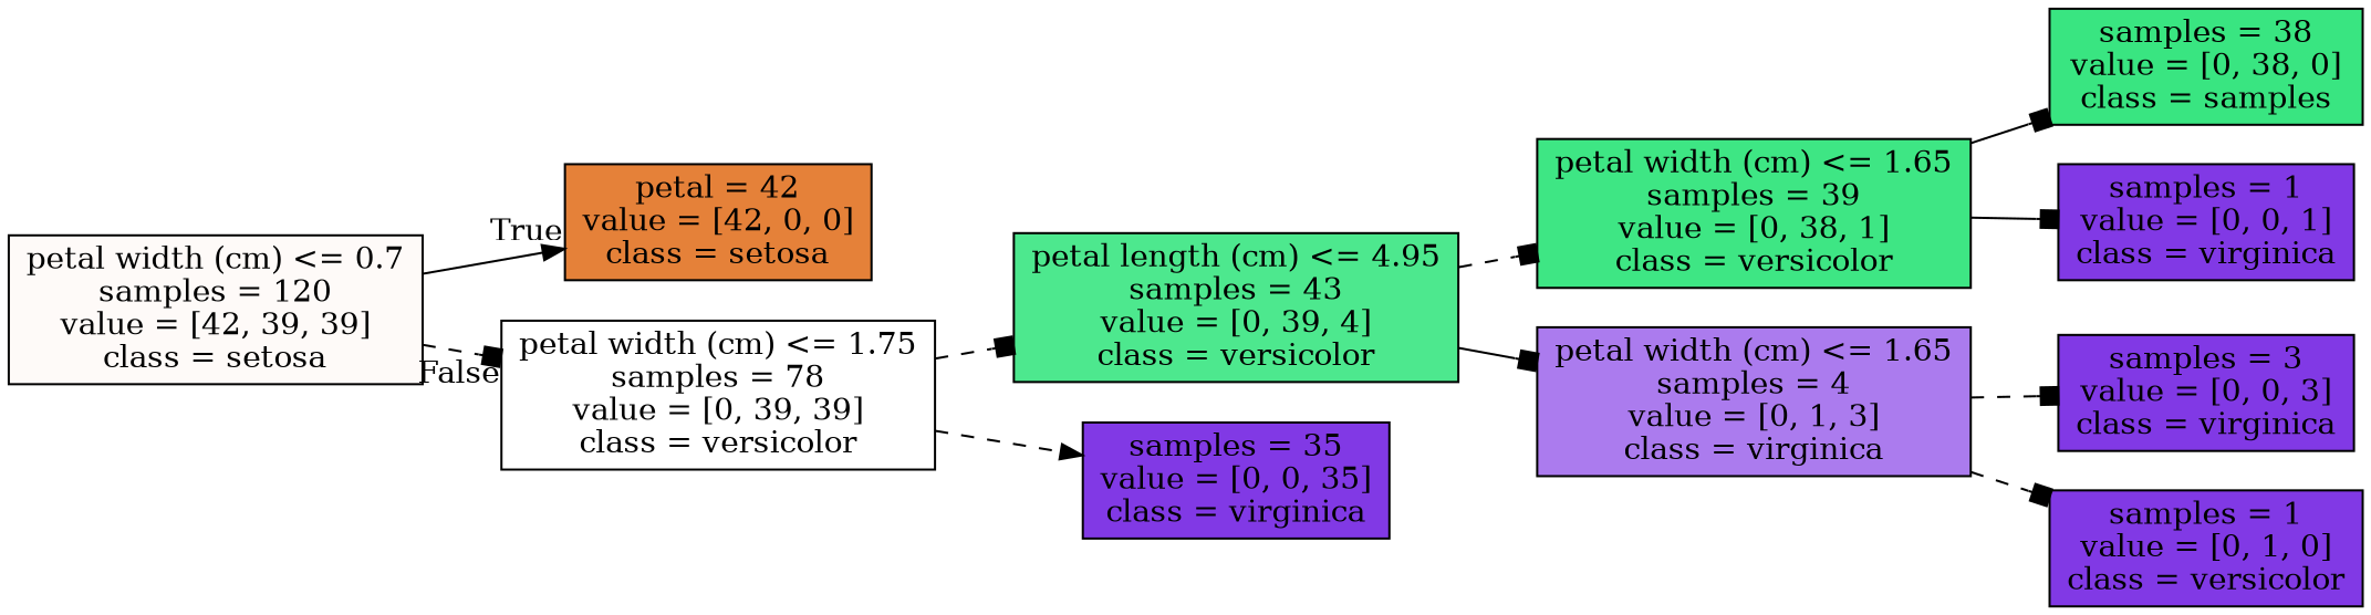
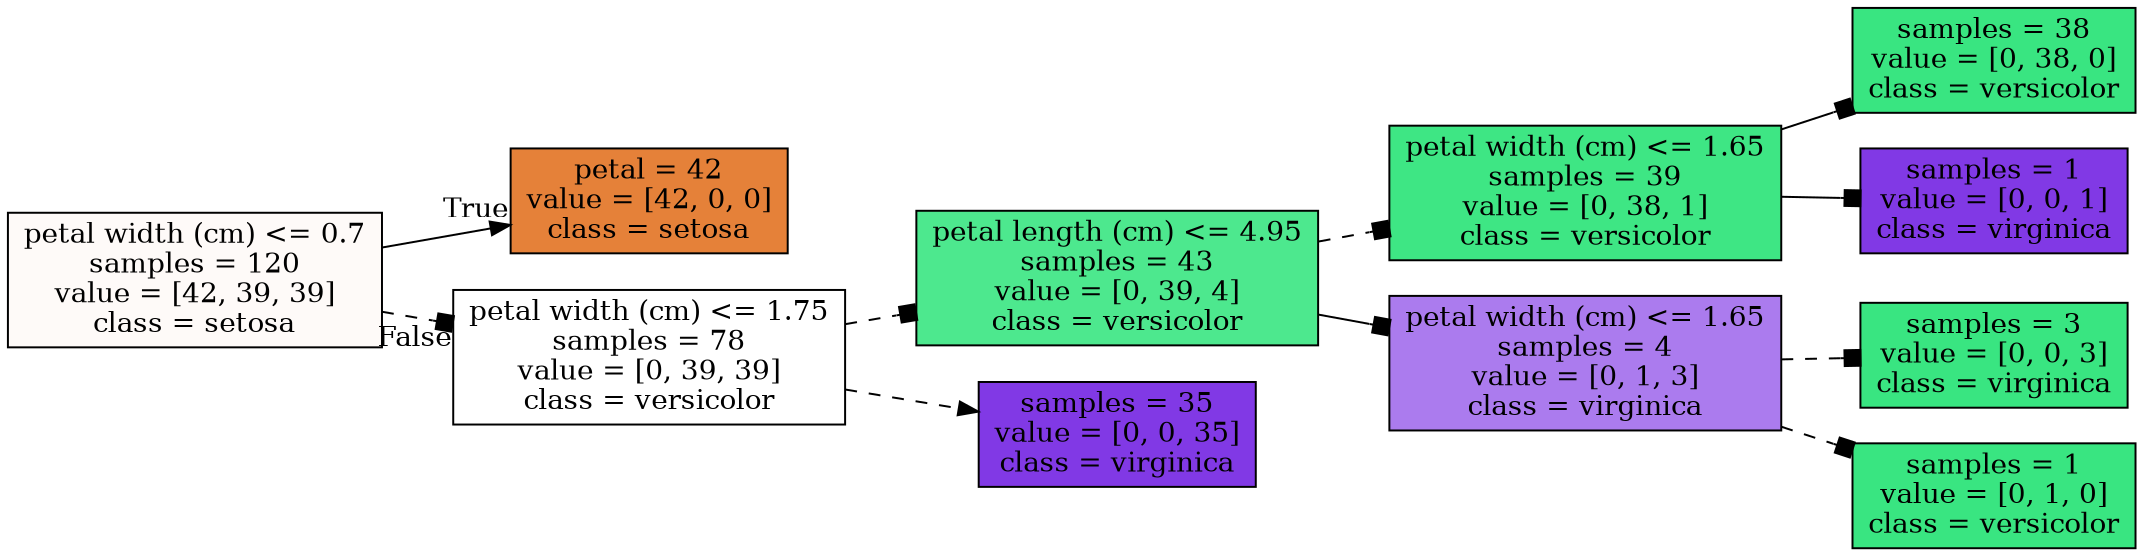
  digraph {
    rankdir=LR
    node [color=black fillcolor="#8139e5" shape=box style=filled]
    edge [arrowhead=box style=dashed]
    n1 [fillcolor="#fefaf8" label="petal width (cm) <= 0.7\nsamples = 120\nvalue = [42, 39, 39]\nclass = setosa"]
    n2 [fillcolor="#e58139" label="petal = 42\nvalue = [42, 0, 0]\nclass = setosa"]
    n3 [fillcolor="#ffffff" label="petal width (cm) <= 1.75\nsamples = 78\nvalue = [0, 39, 39]\nclass = versicolor"]
    n4 [fillcolor="#4de88e" label="petal length (cm) <= 4.95\nsamples = 43\nvalue = [0, 39, 4]\nclass = versicolor"]
    n5 [label="samples = 35\nvalue = [0, 0, 35]\nclass = virginica"]
    n6 [fillcolor="#3ee684" label="petal width (cm) <= 1.65\nsamples = 39\nvalue = [0, 38, 1]\nclass = versicolor"]
    n7 [fillcolor="#ab7bee" label="petal width (cm) <= 1.65\nsamples = 4\nvalue = [0, 1, 3]\nclass = virginica"]
-   n8 [fillcolor="#39e581" label="samples = 38\nvalue = [0, 38, 0]\nclass = samples"]
+   n8 [fillcolor="#39e581" label="samples = 38\nvalue = [0, 38, 0]\nclass = versicolor"]
    n9 [label="samples = 1\nvalue = [0, 0, 1]\nclass = virginica"]
-   n10 [label="samples = 3\nvalue = [0, 0, 3]\nclass = virginica"]
-   n11 [label="samples = 1\nvalue = [0, 1, 0]\nclass = versicolor"]
+   n10 [fillcolor="#39e581" label="samples = 3\nvalue = [0, 0, 3]\nclass = virginica"]
+   n11 [fillcolor="#39e581" label="samples = 1\nvalue = [0, 1, 0]\nclass = versicolor"]
    n1 -> n2 [arrowhead=normal headlabel=True labelangle=45 labeldistance=2.5 style=solid]
    n1 -> n3 [headlabel=False labelangle=-45 labeldistance=2.5]
    n3 -> n4
    n3 -> n5 [arrowhead=normal]
    n4 -> n6
    n4 -> n7 [style=solid]
    n6 -> n8 [style=solid]
    n6 -> n9 [style=solid]
    n7 -> n10
    n7 -> n11
  }
